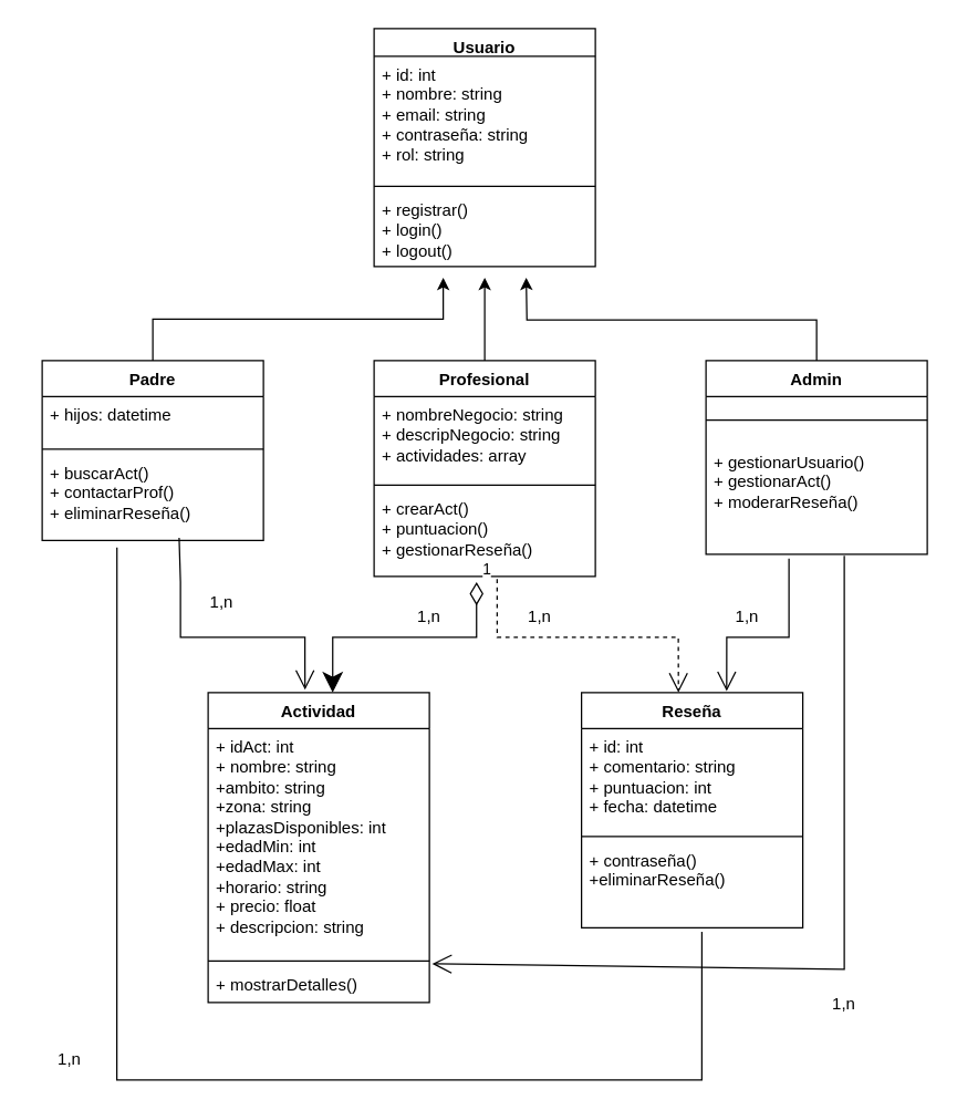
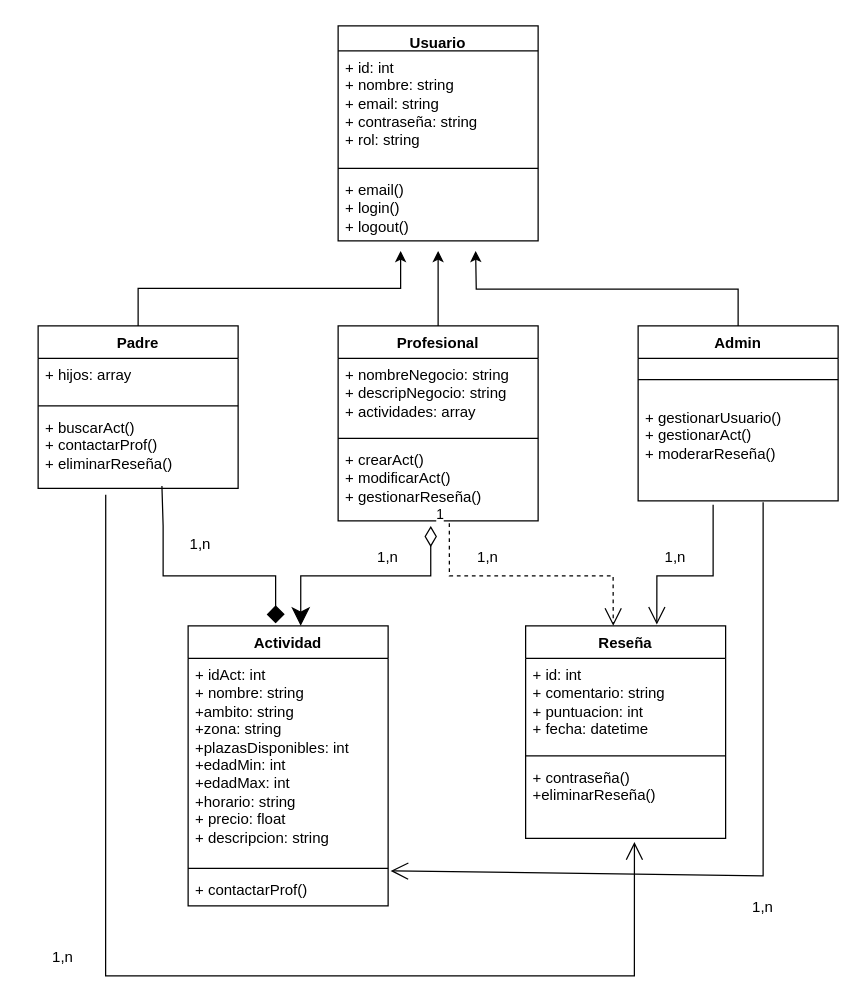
  <mxCell id="0" />
  <mxCell id="1" parent="0" />
  <mxCell id="2" value="&lt;font style=&quot;vertical-align: inherit;&quot;&gt;&lt;font style=&quot;vertical-align: inherit;&quot;&gt;Usuario&lt;/font&gt;&lt;/font&gt;" style="swimlane;fontStyle=1;align=center;verticalAlign=top;childLayout=stackLayout;horizontal=1;startSize=20;horizontalStack=0;resizeParent=1;resizeParentMax=0;resizeLast=0;collapsible=1;marginBottom=0;whiteSpace=wrap;html=1;" vertex="1" parent="1"><mxGeometry x="270" y="20" width="160" height="172" as="geometry" /></mxCell>
  <mxCell id="3" value="&lt;div&gt;&lt;font style=&quot;vertical-align: inherit;&quot;&gt;&lt;font style=&quot;vertical-align: inherit;&quot;&gt;&lt;font style=&quot;vertical-align: inherit;&quot;&gt;&lt;font style=&quot;vertical-align: inherit;&quot;&gt;+ id: int&lt;/font&gt;&lt;/font&gt;&lt;/font&gt;&lt;/font&gt;&lt;/div&gt;&lt;div&gt;&lt;font style=&quot;vertical-align: inherit;&quot;&gt;&lt;font style=&quot;vertical-align: inherit;&quot;&gt;&lt;font style=&quot;vertical-align: inherit;&quot;&gt;&lt;font style=&quot;vertical-align: inherit;&quot;&gt;+ nombre: string&lt;/font&gt;&lt;/font&gt;&lt;/font&gt;&lt;/font&gt;&lt;/div&gt;&lt;div&gt;&lt;font style=&quot;vertical-align: inherit;&quot;&gt;&lt;font style=&quot;vertical-align: inherit;&quot;&gt;&lt;font style=&quot;vertical-align: inherit;&quot;&gt;&lt;font style=&quot;vertical-align: inherit;&quot;&gt;+ email: string&lt;/font&gt;&lt;/font&gt;&lt;/font&gt;&lt;/font&gt;&lt;/div&gt;&lt;div&gt;&lt;font style=&quot;vertical-align: inherit;&quot;&gt;&lt;font style=&quot;vertical-align: inherit;&quot;&gt;&lt;font style=&quot;vertical-align: inherit;&quot;&gt;&lt;font style=&quot;vertical-align: inherit;&quot;&gt;+ contraseña: string&lt;/font&gt;&lt;/font&gt;&lt;/font&gt;&lt;/font&gt;&lt;/div&gt;&lt;div&gt;&lt;font style=&quot;vertical-align: inherit;&quot;&gt;&lt;font style=&quot;vertical-align: inherit;&quot;&gt;&lt;font style=&quot;vertical-align: inherit;&quot;&gt;&lt;font style=&quot;vertical-align: inherit;&quot;&gt;+ rol: string&lt;/font&gt;&lt;/font&gt;&lt;/font&gt;&lt;/font&gt;&lt;/div&gt;" style="text;strokeColor=none;fillColor=none;align=left;verticalAlign=top;spacingLeft=4;spacingRight=4;overflow=hidden;rotatable=0;points=[[0,0.5],[1,0.5]];portConstraint=eastwest;whiteSpace=wrap;html=1;" vertex="1" parent="2"><mxGeometry y="20" width="160" height="90" as="geometry" /></mxCell>
  <mxCell id="4" value="" style="line;strokeWidth=1;fillColor=none;align=left;verticalAlign=middle;spacingTop=-1;spacingLeft=3;spacingRight=3;rotatable=0;labelPosition=right;points=[];portConstraint=eastwest;strokeColor=inherit;" vertex="1" parent="2"><mxGeometry y="110" width="160" height="8" as="geometry" /></mxCell>
- <mxCell id="5" value="+ registrar()&lt;div&gt;+ login()&lt;/div&gt;&lt;div&gt;+ logout()&lt;/div&gt;" style="text;strokeColor=none;fillColor=none;align=left;verticalAlign=top;spacingLeft=4;spacingRight=4;overflow=hidden;rotatable=0;points=[[0,0.5],[1,0.5]];portConstraint=eastwest;whiteSpace=wrap;html=1;" vertex="1" parent="2"><mxGeometry y="118" width="160" height="54" as="geometry" /></mxCell>
+ <mxCell id="5" value="+ email()&lt;div&gt;+ login()&lt;/div&gt;&lt;div&gt;+ logout()&lt;/div&gt;" style="text;strokeColor=none;fillColor=none;align=left;verticalAlign=top;spacingLeft=4;spacingRight=4;overflow=hidden;rotatable=0;points=[[0,0.5],[1,0.5]];portConstraint=eastwest;whiteSpace=wrap;html=1;" vertex="1" parent="2"><mxGeometry y="118" width="160" height="54" as="geometry" /></mxCell>
  <mxCell id="6" value="Reseña" style="swimlane;fontStyle=1;align=center;verticalAlign=top;childLayout=stackLayout;horizontal=1;startSize=26;horizontalStack=0;resizeParent=1;resizeParentMax=0;resizeLast=0;collapsible=1;marginBottom=0;whiteSpace=wrap;html=1;" vertex="1" parent="1"><mxGeometry x="420" y="500" width="160" height="170" as="geometry" /></mxCell>
  <mxCell id="7" value="+ id: int&lt;div&gt;+ comentario: string&lt;/div&gt;&lt;div&gt;+ puntuacion: int&lt;/div&gt;&lt;div&gt;+ fecha: datetime&lt;/div&gt;" style="text;strokeColor=none;fillColor=none;align=left;verticalAlign=top;spacingLeft=4;spacingRight=4;overflow=hidden;rotatable=0;points=[[0,0.5],[1,0.5]];portConstraint=eastwest;whiteSpace=wrap;html=1;" vertex="1" parent="6"><mxGeometry y="26" width="160" height="74" as="geometry" /></mxCell>
  <mxCell id="8" value="" style="line;strokeWidth=1;fillColor=none;align=left;verticalAlign=middle;spacingTop=-1;spacingLeft=3;spacingRight=3;rotatable=0;labelPosition=right;points=[];portConstraint=eastwest;strokeColor=inherit;" vertex="1" parent="6"><mxGeometry y="100" width="160" height="8" as="geometry" /></mxCell>
  <mxCell id="9" value="+ contraseña()&lt;div&gt;+eliminarReseña()&lt;/div&gt;" style="text;strokeColor=none;fillColor=none;align=left;verticalAlign=top;spacingLeft=4;spacingRight=4;overflow=hidden;rotatable=0;points=[[0,0.5],[1,0.5]];portConstraint=eastwest;whiteSpace=wrap;html=1;" vertex="1" parent="6"><mxGeometry y="108" width="160" height="62" as="geometry" /></mxCell>
  <mxCell id="10" style="edgeStyle=orthogonalEdgeStyle;rounded=0;orthogonalLoop=1;jettySize=auto;html=1;exitX=0.5;exitY=0;exitDx=0;exitDy=0;" edge="1" parent="1" source="11"><mxGeometry relative="1" as="geometry"><mxPoint x="350" y="200" as="targetPoint" /></mxGeometry></mxCell>
  <mxCell id="11" value="Profesional" style="swimlane;fontStyle=1;align=center;verticalAlign=top;childLayout=stackLayout;horizontal=1;startSize=26;horizontalStack=0;resizeParent=1;resizeParentMax=0;resizeLast=0;collapsible=1;marginBottom=0;whiteSpace=wrap;html=1;" vertex="1" parent="1"><mxGeometry x="270" y="260" width="160" height="156" as="geometry" /></mxCell>
  <mxCell id="12" value="&lt;div&gt;&lt;span style=&quot;background-color: transparent; color: light-dark(rgb(0, 0, 0), rgb(255, 255, 255));&quot;&gt;+ nombreNegocio: string&lt;/span&gt;&lt;/div&gt;&lt;div&gt;+ descripNegocio: string&lt;/div&gt;&lt;div&gt;+ actividades: array&lt;/div&gt;" style="text;strokeColor=none;fillColor=none;align=left;verticalAlign=top;spacingLeft=4;spacingRight=4;overflow=hidden;rotatable=0;points=[[0,0.5],[1,0.5]];portConstraint=eastwest;whiteSpace=wrap;html=1;" vertex="1" parent="11"><mxGeometry y="26" width="160" height="60" as="geometry" /></mxCell>
  <mxCell id="13" value="" style="line;strokeWidth=1;fillColor=none;align=left;verticalAlign=middle;spacingTop=-1;spacingLeft=3;spacingRight=3;rotatable=0;labelPosition=right;points=[];portConstraint=eastwest;strokeColor=inherit;" vertex="1" parent="11"><mxGeometry y="86" width="160" height="8" as="geometry" /></mxCell>
- <mxCell id="14" value="+ crearAct()&lt;div&gt;+ puntuacion()&lt;/div&gt;&lt;div&gt;+ gestionarReseña()&lt;/div&gt;" style="text;strokeColor=none;fillColor=none;align=left;verticalAlign=top;spacingLeft=4;spacingRight=4;overflow=hidden;rotatable=0;points=[[0,0.5],[1,0.5]];portConstraint=eastwest;whiteSpace=wrap;html=1;" vertex="1" parent="11"><mxGeometry y="94" width="160" height="62" as="geometry" /></mxCell>
+ <mxCell id="14" value="+ crearAct()&lt;div&gt;+ modificarAct()&lt;/div&gt;&lt;div&gt;+ gestionarReseña()&lt;/div&gt;" style="text;strokeColor=none;fillColor=none;align=left;verticalAlign=top;spacingLeft=4;spacingRight=4;overflow=hidden;rotatable=0;points=[[0,0.5],[1,0.5]];portConstraint=eastwest;whiteSpace=wrap;html=1;" vertex="1" parent="11"><mxGeometry y="94" width="160" height="62" as="geometry" /></mxCell>
  <mxCell id="15" style="edgeStyle=orthogonalEdgeStyle;rounded=0;orthogonalLoop=1;jettySize=auto;html=1;exitX=0.5;exitY=0;exitDx=0;exitDy=0;" edge="1" parent="1" source="16"><mxGeometry relative="1" as="geometry"><mxPoint x="380" y="200" as="targetPoint" /></mxGeometry></mxCell>
  <mxCell id="16" value="Admin" style="swimlane;fontStyle=1;align=center;verticalAlign=top;childLayout=stackLayout;horizontal=1;startSize=26;horizontalStack=0;resizeParent=1;resizeParentMax=0;resizeLast=0;collapsible=1;marginBottom=0;whiteSpace=wrap;html=1;" vertex="1" parent="1"><mxGeometry x="510" y="260" width="160" height="140" as="geometry" /></mxCell>
  <mxCell id="17" value="" style="line;strokeWidth=1;fillColor=none;align=left;verticalAlign=middle;spacingTop=-1;spacingLeft=3;spacingRight=3;rotatable=0;labelPosition=right;points=[];portConstraint=eastwest;strokeColor=inherit;" vertex="1" parent="16"><mxGeometry y="26" width="160" height="34" as="geometry" /></mxCell>
  <mxCell id="18" value="+ gestionarUsuario()&lt;div&gt;+ gestionarAct()&lt;/div&gt;&lt;div&gt;+ moderarReseña()&lt;/div&gt;" style="text;strokeColor=none;fillColor=none;align=left;verticalAlign=top;spacingLeft=4;spacingRight=4;overflow=hidden;rotatable=0;points=[[0,0.5],[1,0.5]];portConstraint=eastwest;whiteSpace=wrap;html=1;" vertex="1" parent="16"><mxGeometry y="60" width="160" height="80" as="geometry" /></mxCell>
  <mxCell id="19" value="Actividad" style="swimlane;fontStyle=1;align=center;verticalAlign=top;childLayout=stackLayout;horizontal=1;startSize=26;horizontalStack=0;resizeParent=1;resizeParentMax=0;resizeLast=0;collapsible=1;marginBottom=0;whiteSpace=wrap;html=1;" vertex="1" parent="1"><mxGeometry x="150" y="500" width="160" height="224" as="geometry" /></mxCell>
  <mxCell id="20" value="+ idAct: int&lt;div&gt;+ nombre: string&lt;/div&gt;&lt;div&gt;+ambito: string&lt;/div&gt;&lt;div&gt;+zona: string&lt;/div&gt;&lt;div&gt;+plazasDisponibles: int&lt;/div&gt;&lt;div&gt;+edadMin: int&lt;/div&gt;&lt;div&gt;+edadMax: int&lt;/div&gt;&lt;div&gt;+horario: string&lt;/div&gt;&lt;div&gt;+ precio: float&lt;/div&gt;&lt;div&gt;+ descripcion: string&lt;/div&gt;&lt;div&gt;&lt;br&gt;&lt;/div&gt;" style="text;strokeColor=none;fillColor=none;align=left;verticalAlign=top;spacingLeft=4;spacingRight=4;overflow=hidden;rotatable=0;points=[[0,0.5],[1,0.5]];portConstraint=eastwest;whiteSpace=wrap;html=1;" vertex="1" parent="19"><mxGeometry y="26" width="160" height="164" as="geometry" /></mxCell>
  <mxCell id="21" value="" style="line;strokeWidth=1;fillColor=none;align=left;verticalAlign=middle;spacingTop=-1;spacingLeft=3;spacingRight=3;rotatable=0;labelPosition=right;points=[];portConstraint=eastwest;strokeColor=inherit;" vertex="1" parent="19"><mxGeometry y="190" width="160" height="8" as="geometry" /></mxCell>
- <mxCell id="22" value="+ mostrarDetalles()" style="text;strokeColor=none;fillColor=none;align=left;verticalAlign=top;spacingLeft=4;spacingRight=4;overflow=hidden;rotatable=0;points=[[0,0.5],[1,0.5]];portConstraint=eastwest;whiteSpace=wrap;html=1;" vertex="1" parent="19"><mxGeometry y="198" width="160" height="26" as="geometry" /></mxCell>
+ <mxCell id="22" value="+ contactarProf()" style="text;strokeColor=none;fillColor=none;align=left;verticalAlign=top;spacingLeft=4;spacingRight=4;overflow=hidden;rotatable=0;points=[[0,0.5],[1,0.5]];portConstraint=eastwest;whiteSpace=wrap;html=1;" vertex="1" parent="19"><mxGeometry y="198" width="160" height="26" as="geometry" /></mxCell>
  <mxCell id="23" style="edgeStyle=orthogonalEdgeStyle;rounded=0;orthogonalLoop=1;jettySize=auto;html=1;" edge="1" parent="1" source="24"><mxGeometry relative="1" as="geometry"><mxPoint x="320" y="200" as="targetPoint" /><Array as="points"><mxPoint x="110" y="230" /><mxPoint x="320" y="230" /><mxPoint x="320" y="200" /></Array></mxGeometry></mxCell>
  <mxCell id="24" value="Padre" style="swimlane;fontStyle=1;align=center;verticalAlign=top;childLayout=stackLayout;horizontal=1;startSize=26;horizontalStack=0;resizeParent=1;resizeParentMax=0;resizeLast=0;collapsible=1;marginBottom=0;whiteSpace=wrap;html=1;" vertex="1" parent="1"><mxGeometry x="30" y="260" width="160" height="130" as="geometry" /></mxCell>
- <mxCell id="25" value="+ hijos: datetime" style="text;strokeColor=none;fillColor=none;align=left;verticalAlign=top;spacingLeft=4;spacingRight=4;overflow=hidden;rotatable=0;points=[[0,0.5],[1,0.5]];portConstraint=eastwest;whiteSpace=wrap;html=1;" vertex="1" parent="24"><mxGeometry y="26" width="160" height="34" as="geometry" /></mxCell>
+ <mxCell id="25" value="+ hijos: array" style="text;strokeColor=none;fillColor=none;align=left;verticalAlign=top;spacingLeft=4;spacingRight=4;overflow=hidden;rotatable=0;points=[[0,0.5],[1,0.5]];portConstraint=eastwest;whiteSpace=wrap;html=1;" vertex="1" parent="24"><mxGeometry y="26" width="160" height="34" as="geometry" /></mxCell>
  <mxCell id="26" value="" style="line;strokeWidth=1;fillColor=none;align=left;verticalAlign=middle;spacingTop=-1;spacingLeft=3;spacingRight=3;rotatable=0;labelPosition=right;points=[];portConstraint=eastwest;strokeColor=inherit;" vertex="1" parent="24"><mxGeometry y="60" width="160" height="8" as="geometry" /></mxCell>
  <mxCell id="27" value="+ buscarAct()&lt;div&gt;+ contactarProf()&lt;/div&gt;&lt;div&gt;+ eliminarReseña()&lt;/div&gt;" style="text;strokeColor=none;fillColor=none;align=left;verticalAlign=top;spacingLeft=4;spacingRight=4;overflow=hidden;rotatable=0;points=[[0,0.5],[1,0.5]];portConstraint=eastwest;whiteSpace=wrap;html=1;" vertex="1" parent="24"><mxGeometry y="68" width="160" height="62" as="geometry" /></mxCell>
- <mxCell id="28" value="" style="endArrow=open;endFill=1;endSize=12;html=1;rounded=0;entryX=0.438;entryY=-0.009;entryDx=0;entryDy=0;entryPerimeter=0;exitX=0.619;exitY=0.968;exitDx=0;exitDy=0;exitPerimeter=0;" edge="1" parent="1" source="27" target="19"><mxGeometry width="160" relative="1" as="geometry"><mxPoint x="130" y="400" as="sourcePoint" /><mxPoint x="590" y="470" as="targetPoint" /><Array as="points"><mxPoint x="130" y="420" /><mxPoint x="130" y="460" /><mxPoint x="220" y="460" /><mxPoint x="220" y="480" /></Array></mxGeometry></mxCell>
+ <mxCell id="28" value="" style="endArrow=diamond;endFill=1;endSize=12;html=1;rounded=0;entryX=0.438;entryY=-0.009;entryDx=0;entryDy=0;entryPerimeter=0;exitX=0.619;exitY=0.968;exitDx=0;exitDy=0;exitPerimeter=0;" edge="1" parent="1" source="27" target="19"><mxGeometry width="160" relative="1" as="geometry"><mxPoint x="130" y="400" as="sourcePoint" /><mxPoint x="590" y="470" as="targetPoint" /><Array as="points"><mxPoint x="130" y="420" /><mxPoint x="130" y="460" /><mxPoint x="220" y="460" /><mxPoint x="220" y="480" /></Array></mxGeometry></mxCell>
  <mxCell id="29" value="1,n" style="text;strokeColor=none;align=center;fillColor=none;html=1;verticalAlign=middle;whiteSpace=wrap;rounded=0;" vertex="1" parent="1"><mxGeometry x="130" y="420" width="60" height="30" as="geometry" /></mxCell>
  <mxCell id="30" value="1,n" style="text;strokeColor=none;align=center;fillColor=none;html=1;verticalAlign=middle;whiteSpace=wrap;rounded=0;" vertex="1" parent="1"><mxGeometry x="280" y="430" width="60" height="30" as="geometry" /></mxCell>
- <mxCell id="31" value="" style="endArrow=none;endFill=1;endSize=12;html=1;rounded=0;entryX=0.544;entryY=1.048;entryDx=0;entryDy=0;entryPerimeter=0;exitX=0.338;exitY=1.081;exitDx=0;exitDy=0;exitPerimeter=0;" edge="1" parent="1" source="27" target="9"><mxGeometry width="160" relative="1" as="geometry"><mxPoint x="110" y="780" as="sourcePoint" /><mxPoint x="510" y="780" as="targetPoint" /><Array as="points"><mxPoint x="84" y="780" /><mxPoint x="507" y="780" /></Array></mxGeometry></mxCell>
+ <mxCell id="31" value="" style="endArrow=open;endFill=1;endSize=12;html=1;rounded=0;entryX=0.544;entryY=1.048;entryDx=0;entryDy=0;entryPerimeter=0;exitX=0.338;exitY=1.081;exitDx=0;exitDy=0;exitPerimeter=0;" edge="1" parent="1" source="27" target="9"><mxGeometry width="160" relative="1" as="geometry"><mxPoint x="110" y="780" as="sourcePoint" /><mxPoint x="510" y="780" as="targetPoint" /><Array as="points"><mxPoint x="84" y="780" /><mxPoint x="507" y="780" /></Array></mxGeometry></mxCell>
  <mxCell id="32" value="1" style="endArrow=classic;html=1;endSize=12;startArrow=diamondThin;startSize=14;startFill=0;edgeStyle=orthogonalEdgeStyle;align=left;verticalAlign=bottom;rounded=0;exitX=0.463;exitY=1.065;exitDx=0;exitDy=0;exitPerimeter=0;entryX=0.563;entryY=0;entryDx=0;entryDy=0;entryPerimeter=0;" edge="1" parent="1" source="14" target="19"><mxGeometry x="-1" y="3" relative="1" as="geometry"><mxPoint x="440" y="640" as="sourcePoint" /><mxPoint x="600" y="640" as="targetPoint" /><Array as="points"><mxPoint x="344" y="460" /><mxPoint x="240" y="460" /></Array></mxGeometry></mxCell>
  <mxCell id="33" value="" style="endArrow=open;endFill=1;endSize=12;html=1;rounded=0;exitX=0.556;exitY=1.032;exitDx=0;exitDy=0;exitPerimeter=0;entryX=0.438;entryY=0;entryDx=0;entryDy=0;entryPerimeter=0;dashed=1;" edge="1" parent="1" source="14" target="6"><mxGeometry width="160" relative="1" as="geometry"><mxPoint x="364" y="450" as="sourcePoint" /><mxPoint x="490" y="490" as="targetPoint" /><Array as="points"><mxPoint x="359" y="460" /><mxPoint x="490" y="460" /></Array></mxGeometry></mxCell>
  <mxCell id="34" value="1,n" style="text;strokeColor=none;align=center;fillColor=none;html=1;verticalAlign=middle;whiteSpace=wrap;rounded=0;" vertex="1" parent="1"><mxGeometry x="360" y="430" width="60" height="30" as="geometry" /></mxCell>
  <mxCell id="35" value="1,n" style="text;strokeColor=none;align=center;fillColor=none;html=1;verticalAlign=middle;whiteSpace=wrap;rounded=0;" vertex="1" parent="1"><mxGeometry x="20" y="750" width="60" height="30" as="geometry" /></mxCell>
  <mxCell id="36" value="" style="endArrow=open;endFill=1;endSize=12;html=1;rounded=0;entryX=0.656;entryY=-0.006;entryDx=0;entryDy=0;entryPerimeter=0;" edge="1" parent="1" target="6"><mxGeometry width="160" relative="1" as="geometry"><mxPoint x="570" y="403" as="sourcePoint" /><mxPoint x="600" y="440" as="targetPoint" /><Array as="points"><mxPoint x="570" y="440" /><mxPoint x="570" y="460" /><mxPoint x="525" y="460" /></Array></mxGeometry></mxCell>
  <mxCell id="37" value="" style="endArrow=open;endFill=1;endSize=12;html=1;rounded=0;" edge="1" parent="1"><mxGeometry width="160" relative="1" as="geometry"><mxPoint x="610" y="401" as="sourcePoint" /><mxPoint x="312" y="696" as="targetPoint" /><Array as="points"><mxPoint x="610" y="510" /><mxPoint x="610" y="550" /><mxPoint x="610" y="630" /><mxPoint x="610" y="700" /></Array></mxGeometry></mxCell>
  <mxCell id="38" value="1,n" style="text;strokeColor=none;align=center;fillColor=none;html=1;verticalAlign=middle;whiteSpace=wrap;rounded=0;" vertex="1" parent="1"><mxGeometry x="510" y="430" width="60" height="30" as="geometry" /></mxCell>
  <mxCell id="39" value="1,n" style="text;strokeColor=none;align=center;fillColor=none;html=1;verticalAlign=middle;whiteSpace=wrap;rounded=0;" vertex="1" parent="1"><mxGeometry x="580" y="710" width="60" height="30" as="geometry" /></mxCell>
